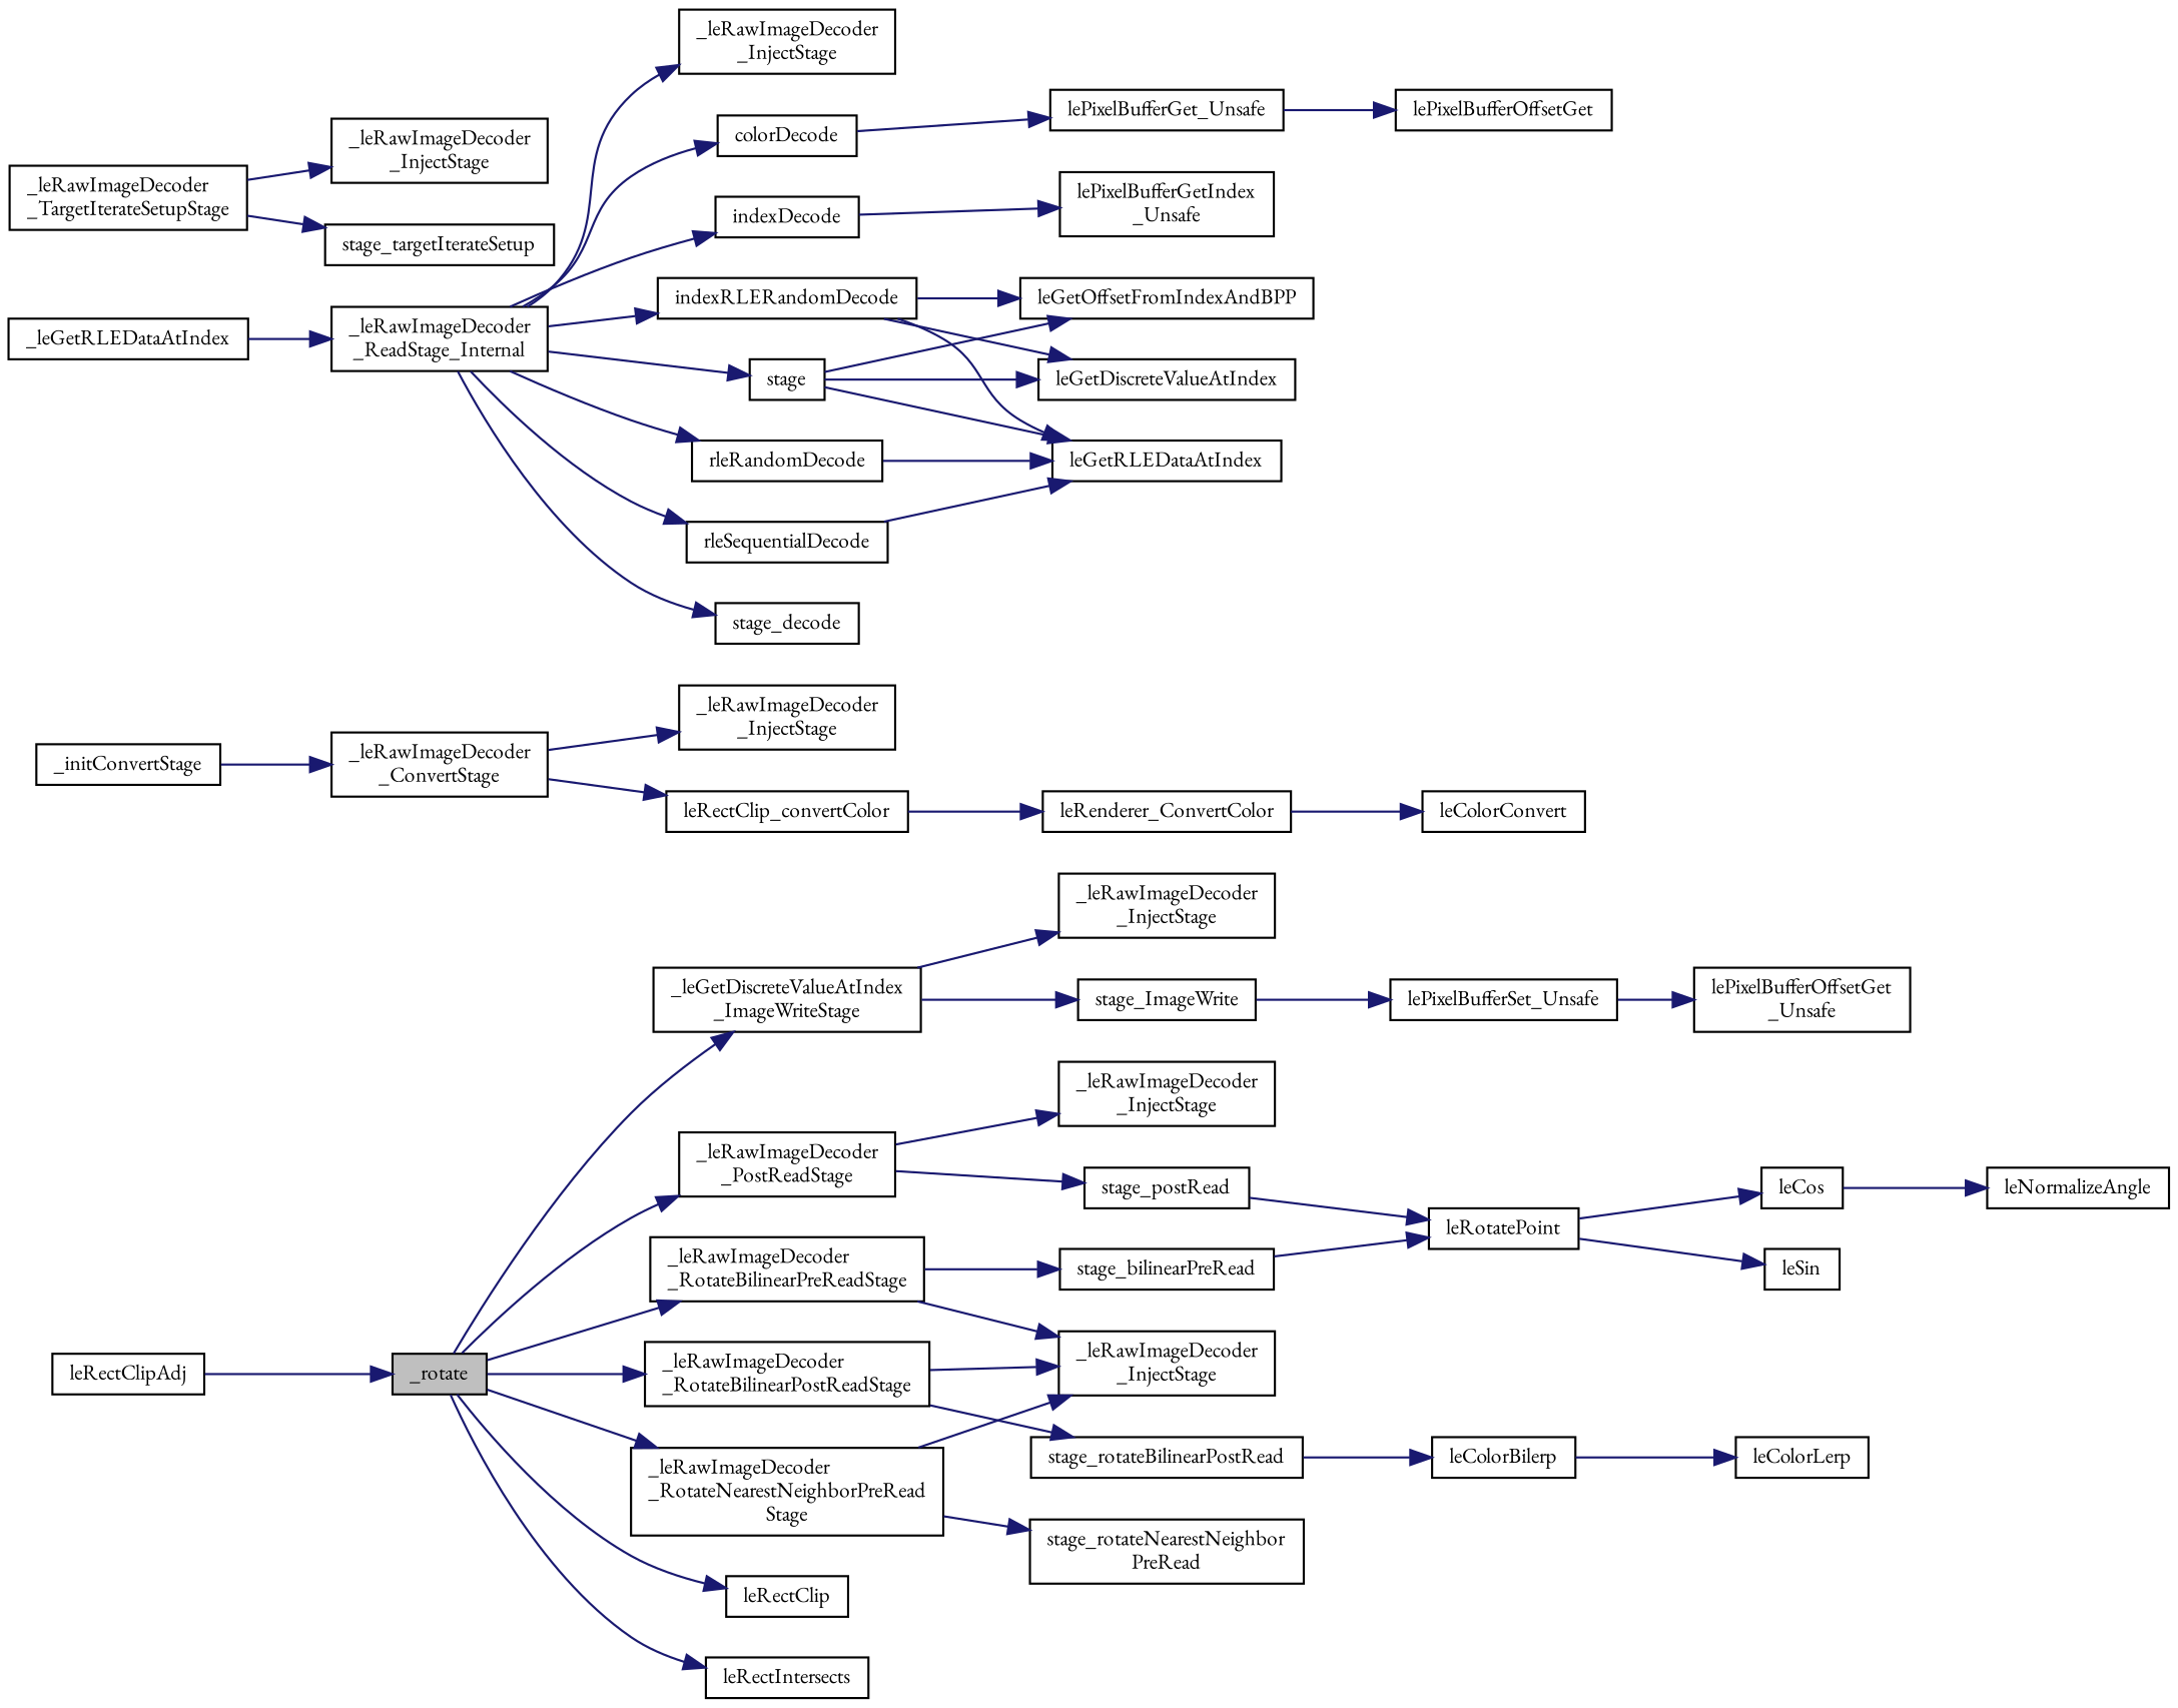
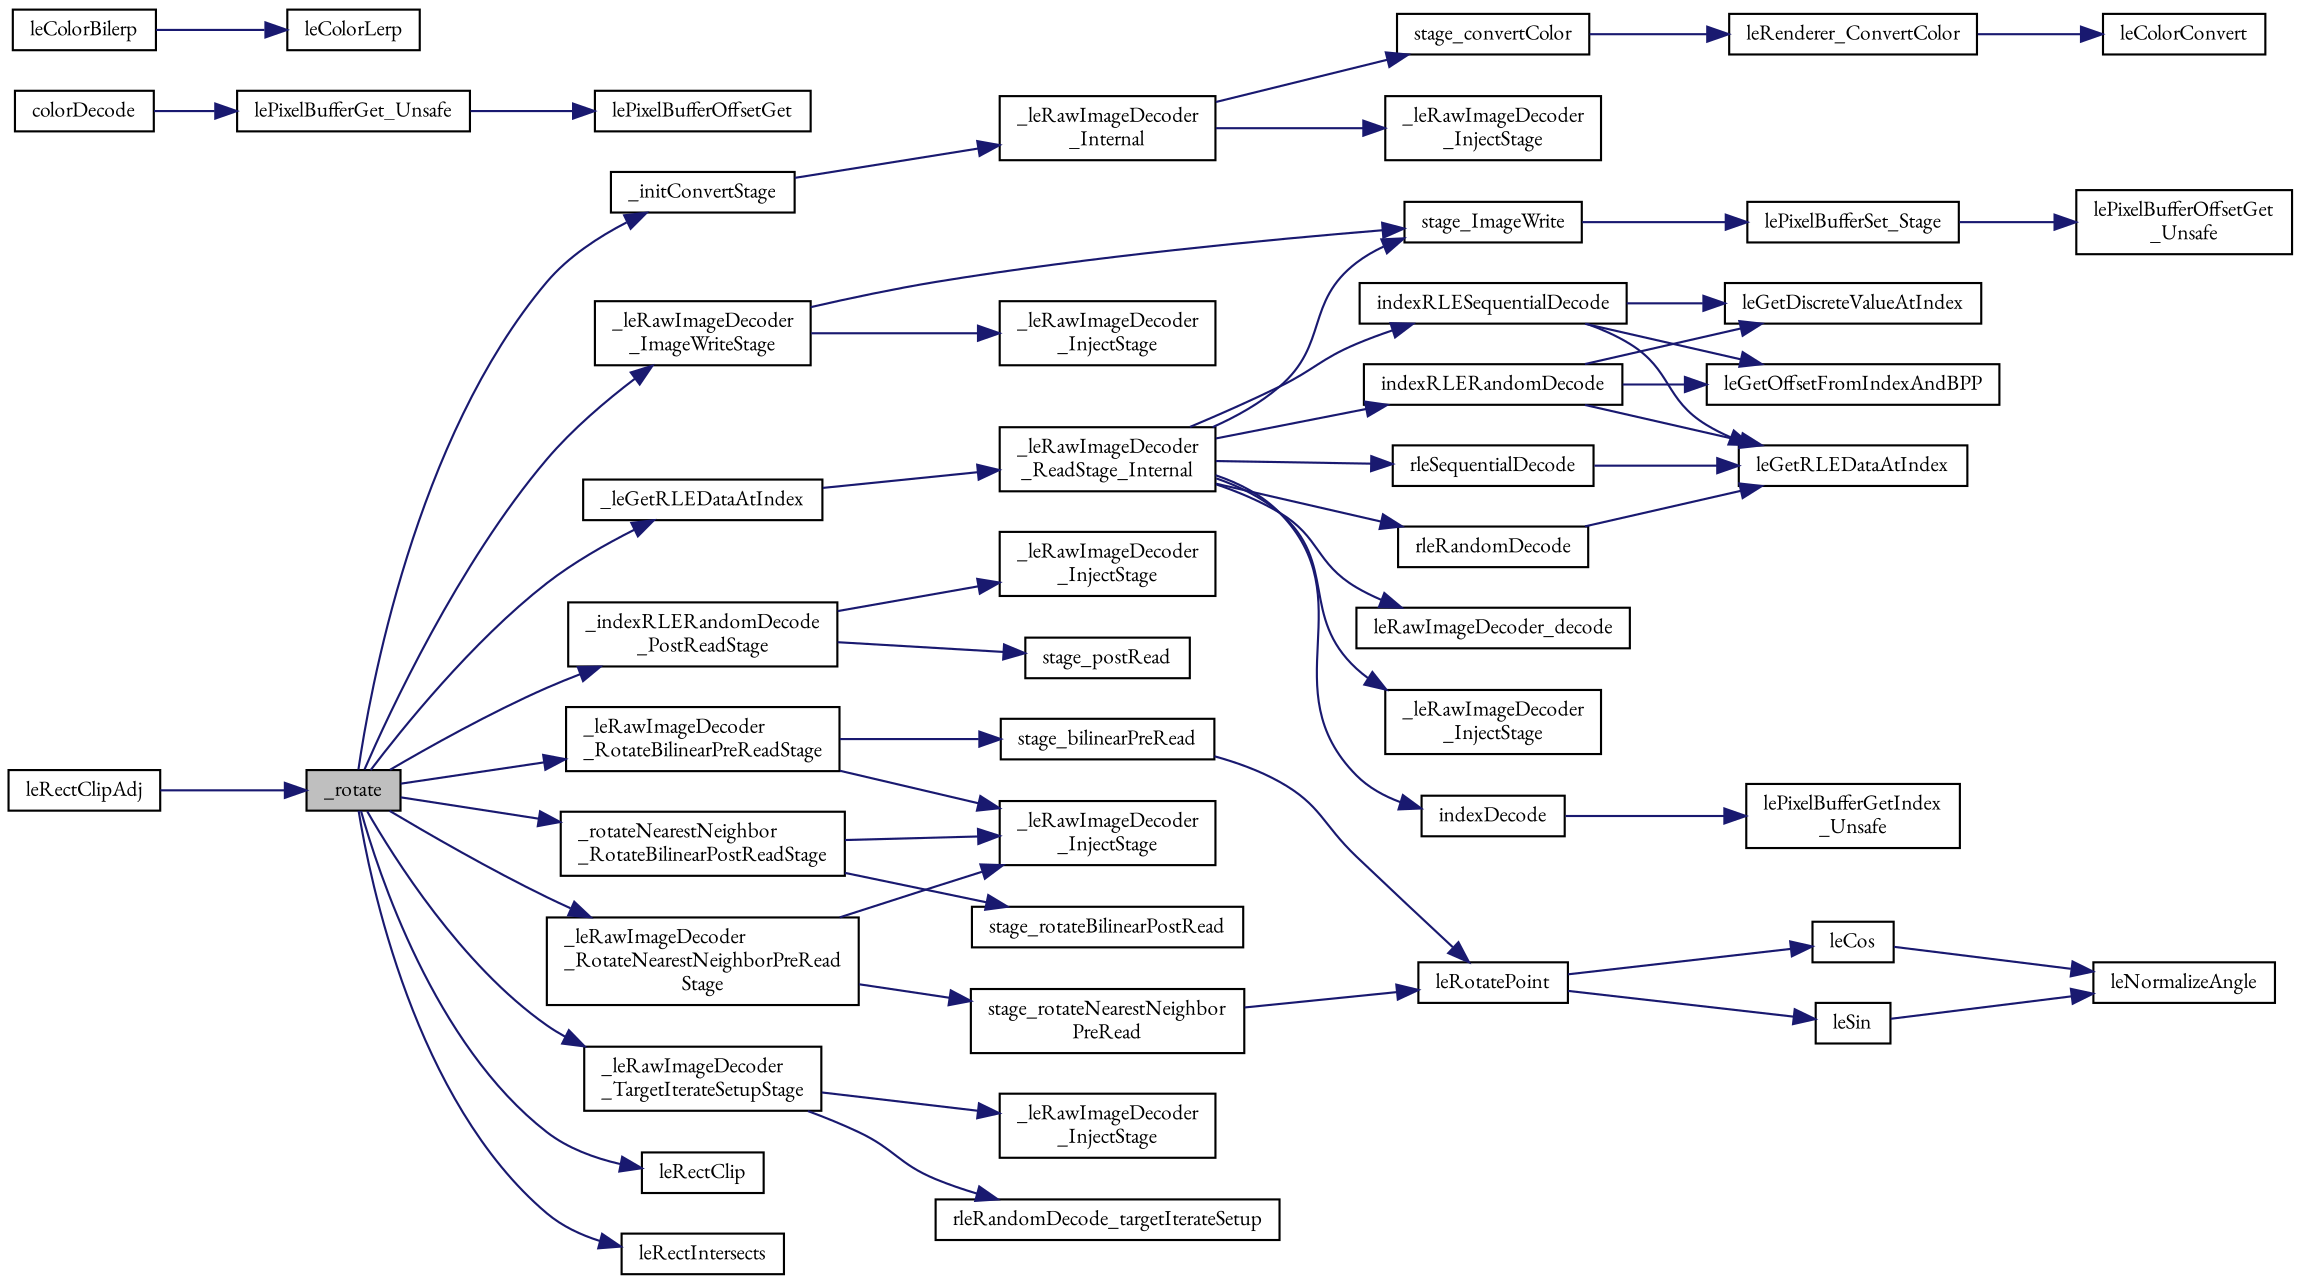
  digraph {
    fontname="EB Garamond"
    rankdir=LR
    node [color=black fillcolor=white fontname="EB Garamond" fontsize=10 shape=record style=filled]
    edge [color=midnightblue fontname="EB Garamond" fontsize=10 labelfontname=Helvetica labelfontsize=10 style=solid]
    n1 [fillcolor=grey75 fontcolor=black height=0.2 label=_rotate width=0.4]
    n2 [height=0.2 label=_initConvertStage width=0.4]
    n3 [height=0.2 label=_leGetRLEDataAtIndex width=0.4]
-   n4 [height=0.2 label="_leGetDiscreteValueAtIndex\l_ImageWriteStage" width=0.4]
-   n5 [height=0.2 label="_leRawImageDecoder\l_PostReadStage" width=0.4]
-   n6 [height=0.2 label="_leRawImageDecoder\l_RotateBilinearPostReadStage" width=0.4]
+   n4 [height=0.2 label="_leRawImageDecoder\l_ImageWriteStage" width=0.4]
+   n5 [height=0.2 label="_indexRLERandomDecode\l_PostReadStage" width=0.4]
+   n6 [height=0.2 label="_rotateNearestNeighbor\l_RotateBilinearPostReadStage" width=0.4]
    n7 [height=0.2 label="_leRawImageDecoder\l_RotateBilinearPreReadStage" width=0.4]
    n8 [height=0.2 label="_leRawImageDecoder\l_RotateNearestNeighborPreRead\lStage" width=0.4]
    n9 [height=0.2 label="_leRawImageDecoder\l_TargetIterateSetupStage" width=0.4]
    n10 [height=0.2 label=leRectClip width=0.4]
    n11 [height=0.2 label=leRectIntersects width=0.4]
-   n12 [height=0.2 label="_leRawImageDecoder\l_ConvertStage" width=0.4]
+   n12 [height=0.2 label="_leRawImageDecoder\l_Internal" width=0.4]
    n13 [height=0.2 label="_leRawImageDecoder\l_ReadStage_Internal" width=0.4]
    n14 [height=0.2 label="_leRawImageDecoder\l_InjectStage" width=0.4]
    n15 [height=0.2 label=stage_ImageWrite width=0.4]
    n16 [height=0.2 label="_leRawImageDecoder\l_InjectStage" width=0.4]
    n17 [height=0.2 label=stage_postRead width=0.4]
    n18 [height=0.2 label="_leRawImageDecoder\l_InjectStage" width=0.4]
    n19 [height=0.2 label=stage_rotateBilinearPostRead width=0.4]
    n20 [height=0.2 label=stage_bilinearPreRead width=0.4]
    n21 [height=0.2 label="stage_rotateNearestNeighbor\lPreRead" width=0.4]
    n22 [height=0.2 label="_leRawImageDecoder\l_InjectStage" width=0.4]
-   n23 [height=0.2 label=stage_targetIterateSetup width=0.4]
+   n23 [height=0.2 label=rleRandomDecode_targetIterateSetup width=0.4]
    n24 [height=0.2 label=leRectClipAdj width=0.4]
    n25 [height=0.2 label="_leRawImageDecoder\l_InjectStage" width=0.4]
-   n26 [height=0.2 label=leRectClip_convertColor width=0.4]
+   n26 [height=0.2 label=stage_convertColor width=0.4]
    n27 [height=0.2 label=leRenderer_ConvertColor width=0.4]
    n28 [height=0.2 label=leColorConvert width=0.4]
    n29 [height=0.2 label="_leRawImageDecoder\l_InjectStage" width=0.4]
    n30 [height=0.2 label=colorDecode width=0.4]
    n31 [height=0.2 label=indexDecode width=0.4]
    n32 [height=0.2 label=indexRLERandomDecode width=0.4]
-   n33 [height=0.2 label=stage width=0.4]
+   n33 [height=0.2 label=indexRLESequentialDecode width=0.4]
    n34 [height=0.2 label=rleRandomDecode width=0.4]
    n35 [height=0.2 label=rleSequentialDecode width=0.4]
-   n36 [height=0.2 label=stage_decode width=0.4]
+   n36 [height=0.2 label=leRawImageDecoder_decode width=0.4]
    n37 [height=0.2 label=lePixelBufferGet_Unsafe width=0.4]
    n38 [height=0.2 label="lePixelBufferGetIndex\l_Unsafe" width=0.4]
    n39 [height=0.2 label=leGetDiscreteValueAtIndex width=0.4]
    n40 [height=0.2 label=leGetOffsetFromIndexAndBPP width=0.4]
    n41 [height=0.2 label=leGetRLEDataAtIndex width=0.4]
    n42 [height=0.2 label=lePixelBufferOffsetGet width=0.4]
-   n43 [height=0.2 label=lePixelBufferSet_Unsafe width=0.4]
+   n43 [height=0.2 label=lePixelBufferSet_Stage width=0.4]
    n44 [height=0.2 label="lePixelBufferOffsetGet\l_Unsafe" width=0.4]
    n45 [height=0.2 label=leColorBilerp width=0.4]
    n46 [height=0.2 label=leColorLerp width=0.4]
    n47 [height=0.2 label=leRotatePoint width=0.4]
    n48 [height=0.2 label=leCos width=0.4]
    n49 [height=0.2 label=leSin width=0.4]
    n50 [height=0.2 label=leNormalizeAngle width=0.4]
+   n1 -> n2
+   n1 -> n3
    n1 -> n4
    n1 -> n5
    n1 -> n6
    n1 -> n7
    n1 -> n8
+   n1 -> n9
    n1 -> n10
    n1 -> n11
    n2 -> n12
    n3 -> n13
    n4 -> n14
    n4 -> n15
    n5 -> n16
    n5 -> n17
    n6 -> n18
    n6 -> n19
    n7 -> n18
    n7 -> n20
    n8 -> n18
    n8 -> n21
    n9 -> n22
    n9 -> n23
    n12 -> n25
    n12 -> n26
    n13 -> n29
-   n13 -> n30
+   n13 -> n15
    n13 -> n31
    n13 -> n32
    n13 -> n33
    n13 -> n34
    n13 -> n35
    n13 -> n36
    n15 -> n43
-   n19 -> n45
    n20 -> n47
-   n17 -> n47
+   n21 -> n47
    n24 -> n1
    n26 -> n27
    n27 -> n28
    n30 -> n37
    n31 -> n38
    n32 -> n39
    n32 -> n40
    n32 -> n41
    n33 -> n39
    n33 -> n40
    n33 -> n41
    n34 -> n41
    n35 -> n41
    n37 -> n42
    n43 -> n44
    n45 -> n46
    n47 -> n48
    n47 -> n49
    n48 -> n50
+   n49 -> n50
  }
